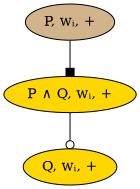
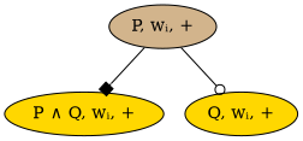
  digraph {
    node [fillcolor=gold style=filled]
    n1 [label="P ∧ Q, wᵢ, +"]
    n2 [fillcolor=tan label="P, wᵢ, +"]
    n3 [label="Q, wᵢ, +"]
    n2 -> n1 [arrowhead=box]
-   n1 -> n3 [arrowhead=odot]
+   n2 -> n3 [arrowhead=odot]
  }
